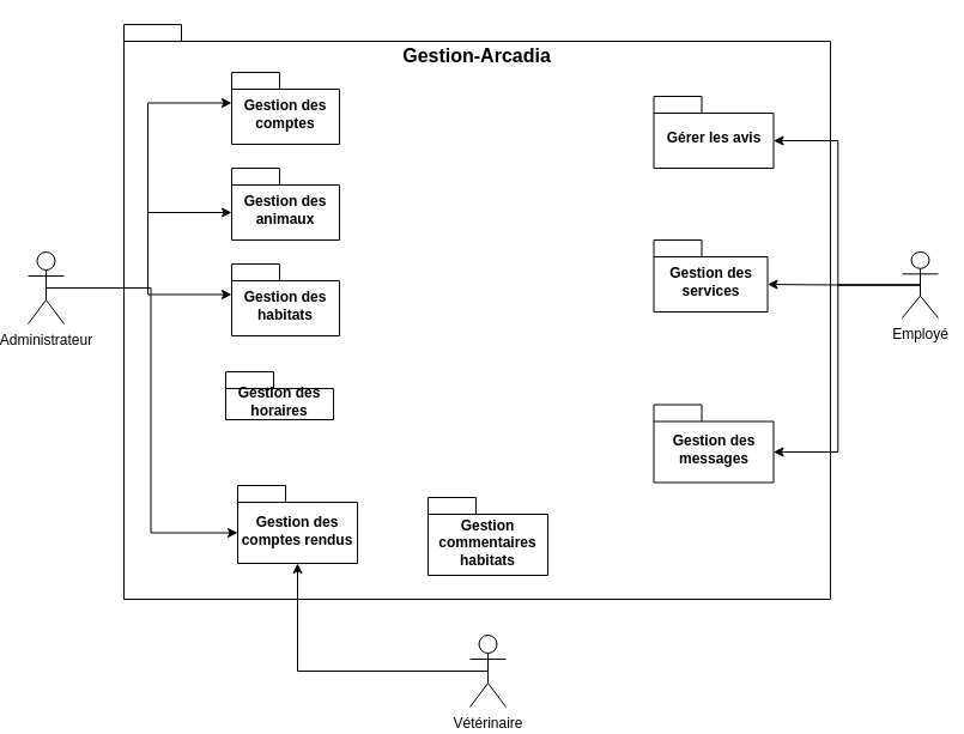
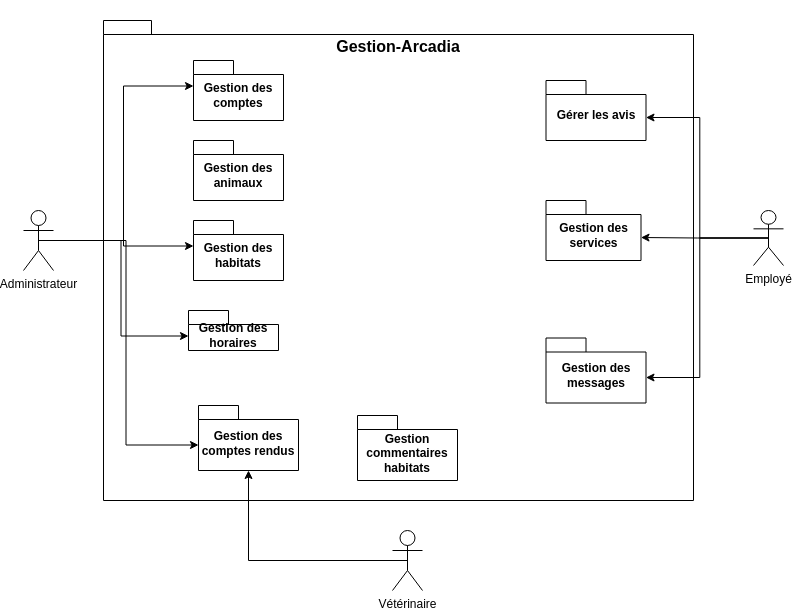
  <mxCell id="0" />
  <mxCell id="1" parent="0" />
  <mxCell id="2" style="edgeStyle=orthogonalEdgeStyle;rounded=0;orthogonalLoop=1;jettySize=auto;html=1;exitX=0.5;exitY=0.5;exitDx=0;exitDy=0;exitPerimeter=0;" edge="1" parent="1" source="3" target="10"><mxGeometry relative="1" as="geometry" /></mxCell>
  <mxCell id="3" value="Administrateur" style="shape=umlActor;verticalLabelPosition=bottom;verticalAlign=top;html=1;outlineConnect=0;" vertex="1" parent="1"><mxGeometry x="20" y="210" width="30" height="60" as="geometry" /></mxCell>
  <mxCell id="4" value="Vétérinaire" style="shape=umlActor;verticalLabelPosition=bottom;verticalAlign=top;html=1;outlineConnect=0;" vertex="1" parent="1"><mxGeometry x="389" y="530" width="30" height="60" as="geometry" /></mxCell>
  <mxCell id="5" value="Employé" style="shape=umlActor;verticalLabelPosition=bottom;verticalAlign=top;html=1;outlineConnect=0;" vertex="1" parent="1"><mxGeometry x="750" y="210" width="30" height="55" as="geometry" /></mxCell>
  <mxCell id="6" value="Gestion-Arcadia" style="shape=folder;fontStyle=1;spacingTop=10;tabWidth=40;tabHeight=14;tabPosition=left;html=1;whiteSpace=wrap;align=center;verticalAlign=top;fontSize=16;" vertex="1" parent="1"><mxGeometry x="100" y="20" width="590" height="480" as="geometry" /></mxCell>
  <mxCell id="7" value="Gestion des comptes" style="shape=folder;fontStyle=1;spacingTop=10;tabWidth=40;tabHeight=14;tabPosition=left;html=1;whiteSpace=wrap;horizontal=1;" vertex="1" parent="1"><mxGeometry x="190" y="60" width="90" height="60" as="geometry" /></mxCell>
  <mxCell id="8" value="Gestion des animaux" style="shape=folder;fontStyle=1;spacingTop=10;tabWidth=40;tabHeight=14;tabPosition=left;html=1;whiteSpace=wrap;" vertex="1" parent="1"><mxGeometry x="190" y="140" width="90" height="60" as="geometry" /></mxCell>
  <mxCell id="9" value="Gestion des habitats" style="shape=folder;fontStyle=1;spacingTop=10;tabWidth=40;tabHeight=14;tabPosition=left;html=1;whiteSpace=wrap;" vertex="1" parent="1"><mxGeometry x="190" y="220" width="90" height="60" as="geometry" /></mxCell>
  <mxCell id="10" value="Gestion des services" style="shape=folder;fontStyle=1;spacingTop=10;tabWidth=40;tabHeight=14;tabPosition=left;html=1;whiteSpace=wrap;" vertex="1" parent="1"><mxGeometry x="542.5" y="200" width="95" height="60" as="geometry" /></mxCell>
  <mxCell id="11" value="Gestion des horaires" style="shape=folder;fontStyle=1;spacingTop=10;tabWidth=40;tabHeight=14;tabPosition=left;html=1;whiteSpace=wrap;" vertex="1" parent="1"><mxGeometry x="185" y="310" width="90" height="40" as="geometry" /></mxCell>
  <mxCell id="12" value="Gestion des comptes rendus" style="shape=folder;fontStyle=1;spacingTop=10;tabWidth=40;tabHeight=14;tabPosition=left;html=1;whiteSpace=wrap;" vertex="1" parent="1"><mxGeometry x="195" y="405" width="100" height="65" as="geometry" /></mxCell>
  <mxCell id="13" style="edgeStyle=orthogonalEdgeStyle;rounded=0;orthogonalLoop=1;jettySize=auto;html=1;exitX=0.5;exitY=0.5;exitDx=0;exitDy=0;exitPerimeter=0;entryX=0;entryY=0;entryDx=0;entryDy=25.5;entryPerimeter=0;" edge="1" parent="1" source="3" target="7"><mxGeometry relative="1" as="geometry" /></mxCell>
  <mxCell id="14" value="Gérer les avis" style="shape=folder;fontStyle=1;spacingTop=10;tabWidth=40;tabHeight=14;tabPosition=left;html=1;whiteSpace=wrap;" vertex="1" parent="1"><mxGeometry x="542.5" y="80" width="100" height="60" as="geometry" /></mxCell>
  <mxCell id="15" style="edgeStyle=orthogonalEdgeStyle;rounded=0;orthogonalLoop=1;jettySize=auto;html=1;exitX=0.5;exitY=0.5;exitDx=0;exitDy=0;exitPerimeter=0;entryX=0;entryY=0;entryDx=100;entryDy=37;entryPerimeter=0;" edge="1" parent="1" source="5" target="14"><mxGeometry relative="1" as="geometry" /></mxCell>
  <mxCell id="16" style="edgeStyle=orthogonalEdgeStyle;rounded=0;orthogonalLoop=1;jettySize=auto;html=1;exitX=0.5;exitY=0.5;exitDx=0;exitDy=0;exitPerimeter=0;entryX=0.5;entryY=1;entryDx=0;entryDy=0;entryPerimeter=0;" edge="1" parent="1" source="4" target="12"><mxGeometry relative="1" as="geometry" /></mxCell>
- <mxCell id="17" style="edgeStyle=orthogonalEdgeStyle;rounded=0;orthogonalLoop=1;jettySize=auto;html=1;exitX=0.5;exitY=0.5;exitDx=0;exitDy=0;exitPerimeter=0;entryX=0;entryY=0;entryDx=0;entryDy=37;entryPerimeter=0;" edge="1" parent="1" source="3" target="8"><mxGeometry relative="1" as="geometry" /></mxCell>
  <mxCell id="18" style="edgeStyle=orthogonalEdgeStyle;rounded=0;orthogonalLoop=1;jettySize=auto;html=1;exitX=0.5;exitY=0.5;exitDx=0;exitDy=0;exitPerimeter=0;entryX=0;entryY=0;entryDx=0;entryDy=25.5;entryPerimeter=0;" edge="1" parent="1" source="3" target="9"><mxGeometry relative="1" as="geometry" /></mxCell>
+ <mxCell id="19" style="edgeStyle=orthogonalEdgeStyle;rounded=0;orthogonalLoop=1;jettySize=auto;html=1;exitX=0.5;exitY=0.5;exitDx=0;exitDy=0;exitPerimeter=0;entryX=0;entryY=0;entryDx=0;entryDy=25.5;entryPerimeter=0;" edge="1" parent="1" source="3" target="11"><mxGeometry relative="1" as="geometry" /></mxCell>
  <mxCell id="20" style="edgeStyle=orthogonalEdgeStyle;rounded=0;orthogonalLoop=1;jettySize=auto;html=1;exitX=0.5;exitY=0.5;exitDx=0;exitDy=0;exitPerimeter=0;entryX=1;entryY=0.617;entryDx=0;entryDy=0;entryPerimeter=0;" edge="1" parent="1" source="5" target="10"><mxGeometry relative="1" as="geometry" /></mxCell>
  <mxCell id="21" value="Gestion des messages" style="shape=folder;fontStyle=1;spacingTop=10;tabWidth=40;tabHeight=14;tabPosition=left;html=1;whiteSpace=wrap;" vertex="1" parent="1"><mxGeometry x="542.5" y="337.5" width="100" height="65" as="geometry" /></mxCell>
  <mxCell id="22" style="edgeStyle=orthogonalEdgeStyle;rounded=0;orthogonalLoop=1;jettySize=auto;html=1;exitX=0.5;exitY=0.5;exitDx=0;exitDy=0;exitPerimeter=0;entryX=0;entryY=0;entryDx=100;entryDy=39.5;entryPerimeter=0;" edge="1" parent="1" source="5" target="21"><mxGeometry relative="1" as="geometry" /></mxCell>
  <mxCell id="23" style="edgeStyle=orthogonalEdgeStyle;rounded=0;orthogonalLoop=1;jettySize=auto;html=1;exitX=0.5;exitY=0.5;exitDx=0;exitDy=0;exitPerimeter=0;entryX=0;entryY=0;entryDx=0;entryDy=39.5;entryPerimeter=0;" edge="1" parent="1" source="3" target="12"><mxGeometry relative="1" as="geometry" /></mxCell>
  <mxCell id="24" value="Gestion commentaires habitats" style="shape=folder;fontStyle=1;spacingTop=10;tabWidth=40;tabHeight=14;tabPosition=left;html=1;whiteSpace=wrap;" vertex="1" parent="1"><mxGeometry x="354" y="415" width="100" height="65" as="geometry" /></mxCell>
